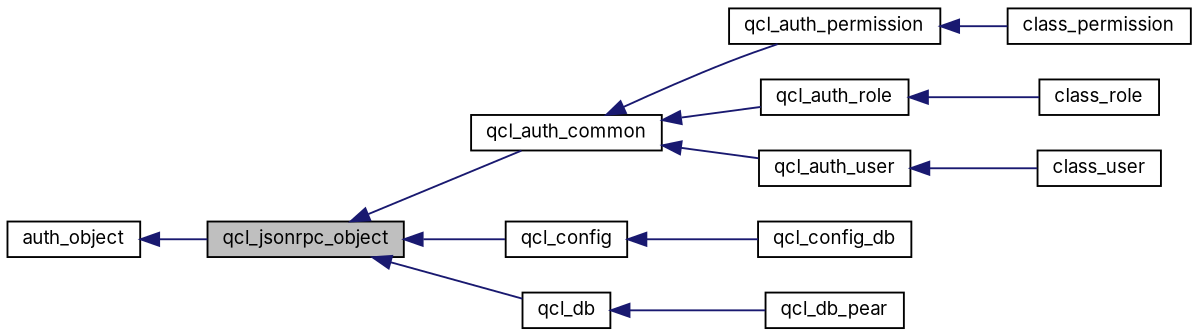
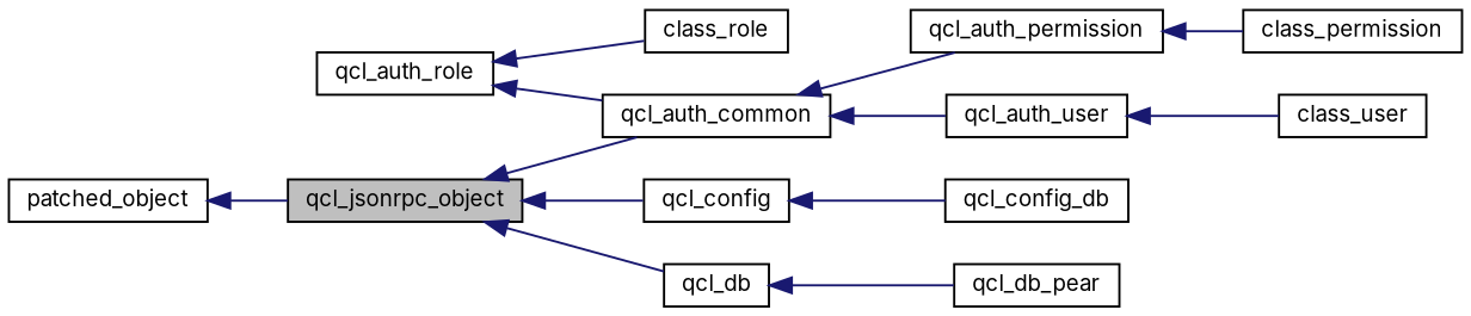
  digraph {
    fontname=Inter
    rankdir=LR
    node [color=black fillcolor=white fontname=Inter fontsize=10 shape=record style=filled]
    edge [color=midnightblue dir=back fontname=Inter fontsize=10 labelfontname="FreeSans.ttf" labelfontsize=10 style=solid]
    n1 [fillcolor=grey75 fontcolor=black height=0.2 label=qcl_jsonrpc_object width=0.4]
    n2 [height=0.2 label=qcl_auth_common width=0.4]
    n3 [height=0.2 label=qcl_config width=0.4]
    n4 [height=0.2 label=qcl_db width=0.4]
    n5 [height=0.2 label=qcl_auth_permission width=0.4]
    n6 [height=0.2 label=qcl_auth_role width=0.4]
    n7 [height=0.2 label=qcl_auth_user width=0.4]
    n8 [height=0.2 label=qcl_config_db width=0.4]
    n9 [height=0.2 label=qcl_db_pear width=0.4]
-   n10 [height=0.2 label=auth_object width=0.4]
+   n10 [height=0.2 label=patched_object width=0.4]
    n11 [height=0.2 label=class_permission width=0.4]
    n12 [height=0.2 label=class_role width=0.4]
    n13 [height=0.2 label=class_user width=0.4]
    n1 -> n2
    n1 -> n3
    n1 -> n4
    n2 -> n5
-   n2 -> n6
+   n6 -> n2
    n2 -> n7
    n3 -> n8
    n4 -> n9
    n5 -> n11
    n6 -> n12
    n7 -> n13
    n10 -> n1
  }
